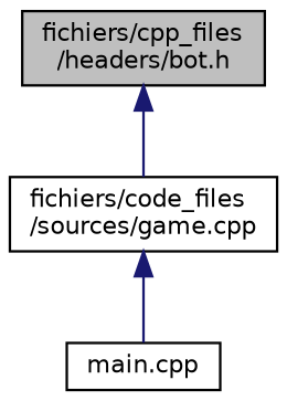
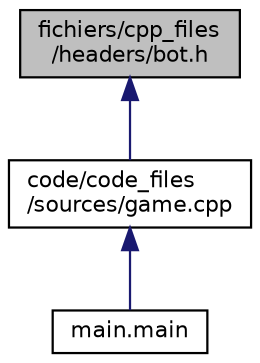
  digraph {
    node [color=black fillcolor=white fontname=Helvetica fontsize=10 shape=record style=filled]
    edge [color=midnightblue dir=back fontname=Helvetica fontsize=10 labelfontname=Helvetica labelfontsize=10 style=solid]
    n1 [fillcolor=grey75 fontcolor=black height=0.2 label="fichiers/cpp_files\l/headers/bot.h" width=0.4]
-   n2 [height=0.2 label="fichiers/code_files\l/sources/game.cpp" width=0.4]
-   n3 [height=0.2 label="main.cpp" width=0.4]
+   n2 [height=0.2 label="code/code_files\l/sources/game.cpp" width=0.4]
+   n3 [height=0.2 label="main.main" width=0.4]
    n1 -> n2
    n2 -> n3
  }
